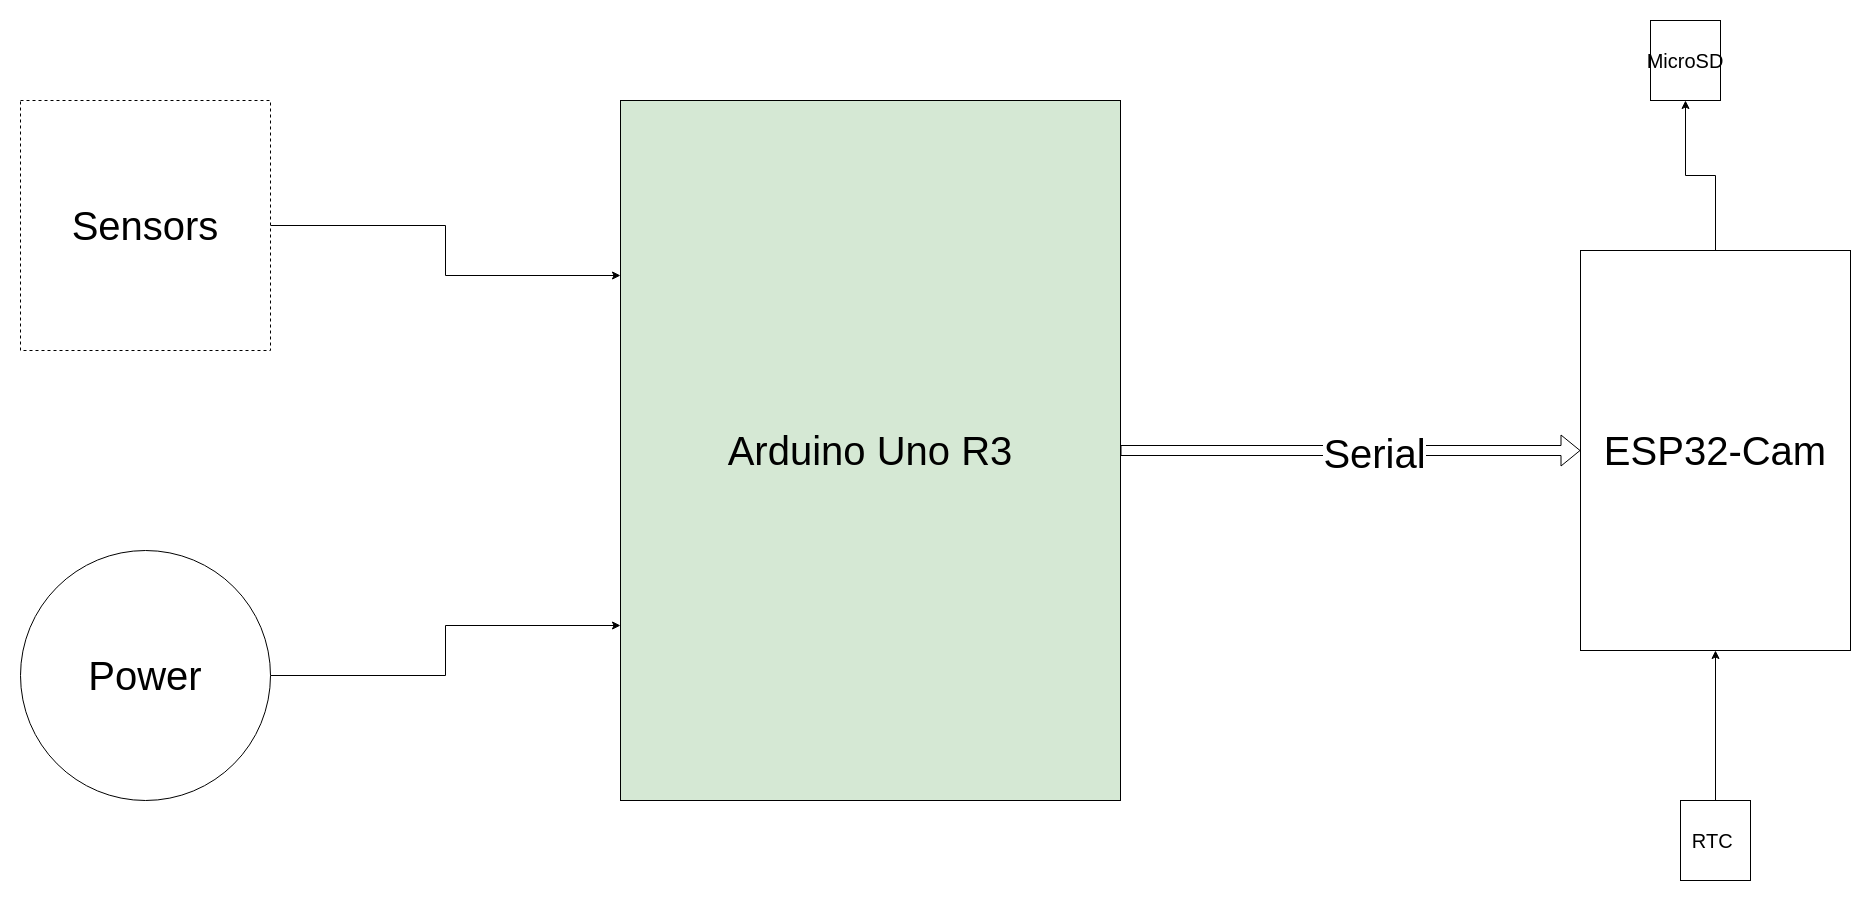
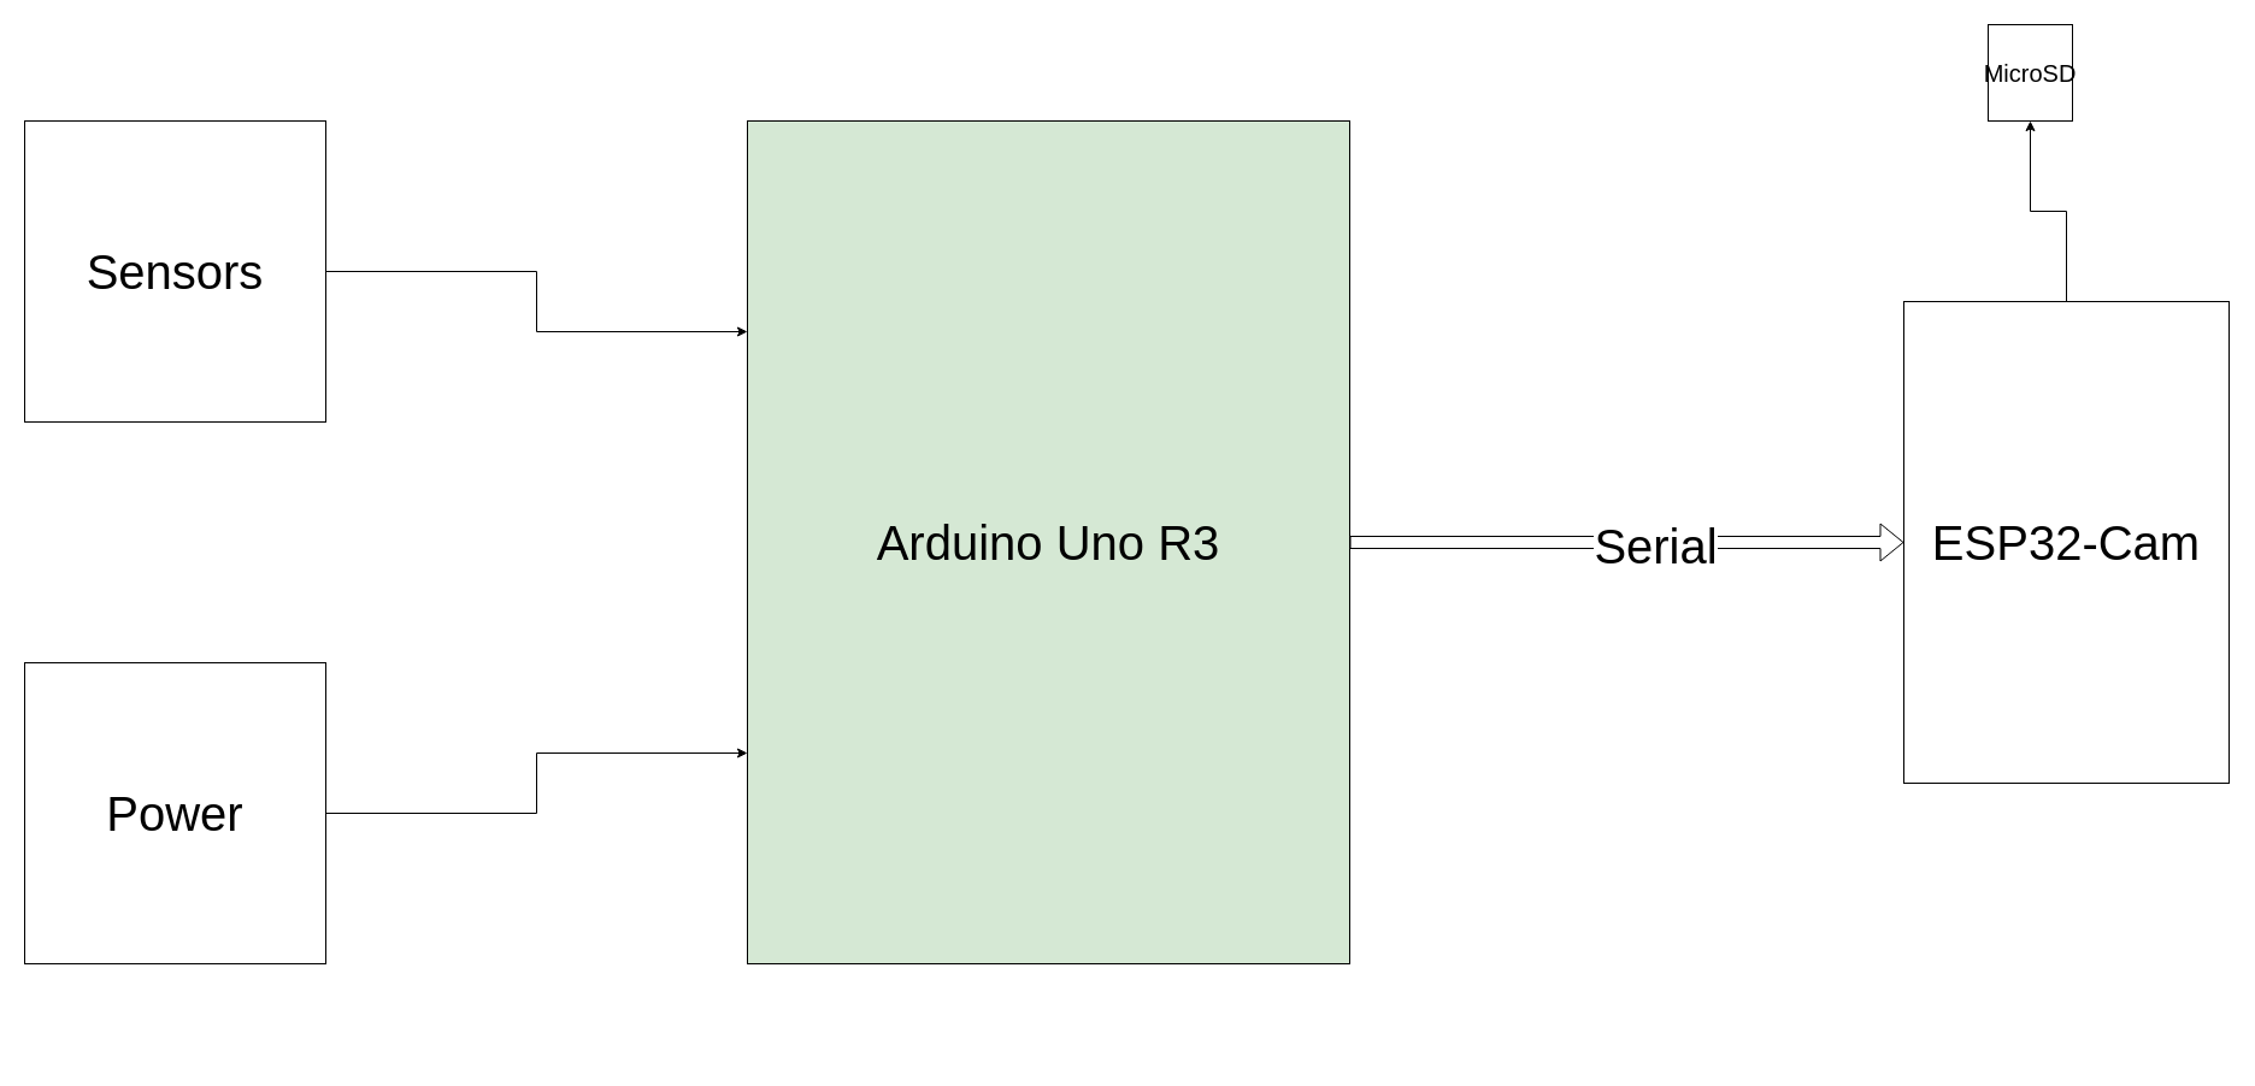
  <mxCell id="0" />
  <mxCell id="1" parent="0" />
  <mxCell id="2" value="&lt;font style=&quot;font-size: 40px;&quot;&gt;Arduino Uno R3&lt;/font&gt;" style="rounded=0;whiteSpace=wrap;html=1;fillColor=#d5e8d4;" vertex="1" parent="1"><mxGeometry x="620" y="100" width="500" height="700" as="geometry" /></mxCell>
  <mxCell id="3" style="edgeStyle=orthogonalEdgeStyle;rounded=0;orthogonalLoop=1;jettySize=auto;html=1;exitX=0.5;exitY=0;exitDx=0;exitDy=0;" edge="1" parent="1" source="4" target="9"><mxGeometry relative="1" as="geometry" /></mxCell>
  <mxCell id="4" value="&lt;font style=&quot;font-size: 40px;&quot;&gt;ESP32-Cam&lt;/font&gt;" style="rounded=0;whiteSpace=wrap;html=1;" vertex="1" parent="1"><mxGeometry x="1580" y="250" width="270" height="400" as="geometry" /></mxCell>
  <mxCell id="5" style="edgeStyle=orthogonalEdgeStyle;rounded=0;orthogonalLoop=1;jettySize=auto;html=1;entryX=0;entryY=0.25;entryDx=0;entryDy=0;" edge="1" parent="1" source="6" target="2"><mxGeometry relative="1" as="geometry" /></mxCell>
- <mxCell id="6" value="&lt;font style=&quot;font-size: 40px;&quot;&gt;Sensors&lt;/font&gt;" style="rounded=0;whiteSpace=wrap;html=1;dashed=1;" vertex="1" parent="1"><mxGeometry x="20" y="100" width="250" height="250" as="geometry" /></mxCell>
+ <mxCell id="6" value="&lt;font style=&quot;font-size: 40px;&quot;&gt;Sensors&lt;/font&gt;" style="rounded=0;whiteSpace=wrap;html=1;" vertex="1" parent="1"><mxGeometry x="20" y="100" width="250" height="250" as="geometry" /></mxCell>
  <mxCell id="7" value="" style="shape=flexArrow;endArrow=classic;html=1;rounded=0;exitX=1;exitY=0.5;exitDx=0;exitDy=0;" edge="1" parent="1" source="2" target="4"><mxGeometry width="50" height="50" relative="1" as="geometry"><mxPoint x="1010" y="315" as="sourcePoint" /><mxPoint x="1060" y="265" as="targetPoint" /></mxGeometry></mxCell>
  <mxCell id="8" value="&lt;font style=&quot;font-size: 40px;&quot;&gt;Serial&lt;/font&gt;" style="edgeLabel;html=1;align=center;verticalAlign=middle;resizable=0;points=[];" vertex="1" connectable="0" parent="7"><mxGeometry x="0.1" y="-2" relative="1" as="geometry"><mxPoint as="offset" /></mxGeometry></mxCell>
  <mxCell id="9" value="&lt;font style=&quot;font-size: 20px;&quot;&gt;MicroSD&lt;/font&gt;" style="rounded=0;whiteSpace=wrap;html=1;" vertex="1" parent="1"><mxGeometry x="1650" y="20" width="70" height="80" as="geometry" /></mxCell>
  <mxCell id="10" style="edgeStyle=orthogonalEdgeStyle;rounded=0;orthogonalLoop=1;jettySize=auto;html=1;entryX=0;entryY=0.75;entryDx=0;entryDy=0;" edge="1" parent="1" source="11" target="2"><mxGeometry relative="1" as="geometry" /></mxCell>
- <mxCell id="11" value="&lt;font style=&quot;font-size: 40px;&quot;&gt;Power&lt;/font&gt;" style="ellipse;whiteSpace=wrap;html=1;" vertex="1" parent="1"><mxGeometry x="20" y="550" width="250" height="250" as="geometry" /></mxCell>
- <mxCell id="12" style="edgeStyle=orthogonalEdgeStyle;rounded=0;orthogonalLoop=1;jettySize=auto;html=1;exitX=0.5;exitY=0;exitDx=0;exitDy=0;entryX=0.5;entryY=1;entryDx=0;entryDy=0;" edge="1" parent="1" source="13" target="4"><mxGeometry relative="1" as="geometry" /></mxCell>
- <mxCell id="13" value="&lt;font style=&quot;font-size: 20px;&quot;&gt;RTC&amp;nbsp;&lt;/font&gt;" style="rounded=0;whiteSpace=wrap;html=1;" vertex="1" parent="1"><mxGeometry x="1680" y="800" width="70" height="80" as="geometry" /></mxCell>
+ <mxCell id="11" value="&lt;font style=&quot;font-size: 40px;&quot;&gt;Power&lt;/font&gt;" style="rounded=0;whiteSpace=wrap;html=1;" vertex="1" parent="1"><mxGeometry x="20" y="550" width="250" height="250" as="geometry" /></mxCell>
